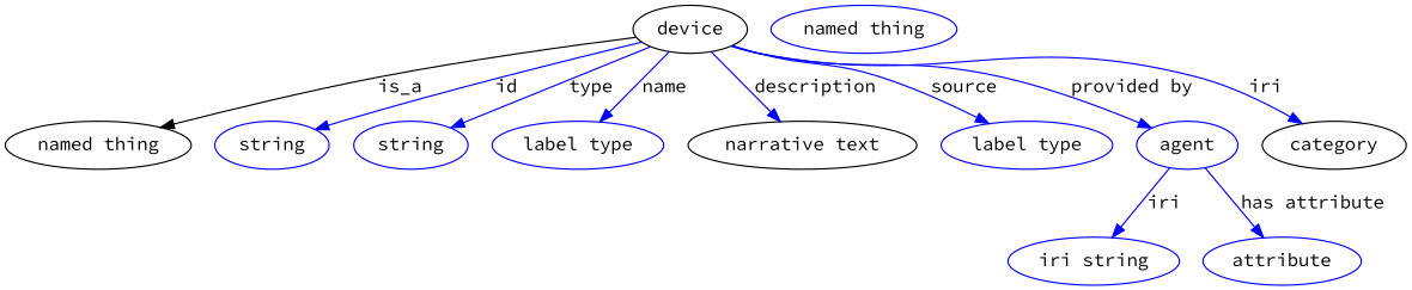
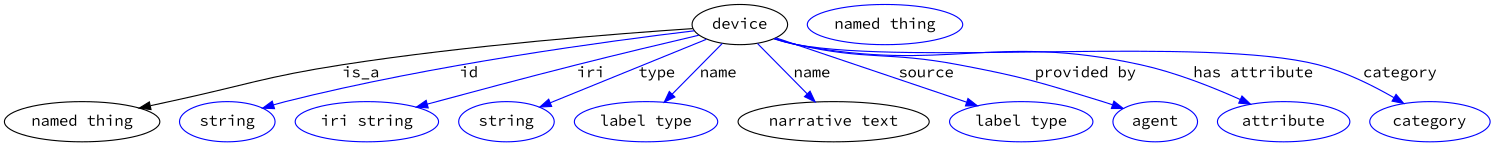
  digraph {
    fontname="Source Code Pro"
    node [fontname="Source Code Pro" color=blue]
    edge [fontname="Source Code Pro" color=blue style=solid]
    n1 [height=0.5 label=device width=1.1374 color=""]
    "named thing" [height=0.5 width=1.9318 color=""]
    n3 [height=0.5 label=string width=1.0652]
    n4 [height=0.5 label="iri string" width=1.2277]
    n5 [height=0.5 label=string width=1.0652]
    n6 [height=0.5 label="label type" width=1.5707]
    n7 [color=black height=0.5 label="narrative text" width=2.0943]
    n8 [height=0.5 label="label type" width=1.5707]
    n9 [height=0.5 label=agent width=1.0291]
    n10 [height=0.5 label=attribute width=1.4443]
-   category [height=0.5 width=1.4443 color=""]
+   category [height=0.5 width=1.4443]
    n12 [height=0.5 label="named thing" width=1.9318]
    n1 -> "named thing" [label=is_a color="" style=""]
    n1 -> n3 [label=id]
-   n9 -> n4 [label=iri]
+   n1 -> n4 [label=iri]
    n1 -> n5 [label=type]
    n1 -> n6 [label=name]
-   n1 -> n7 [label=description]
+   n1 -> n7 [label=name]
    n1 -> n8 [label=source]
    n1 -> n9 [label="provided by"]
-   n9 -> n10 [label="has attribute"]
-   n1 -> category [label=iri]
+   n1 -> n10 [label="has attribute"]
+   n1 -> category [label=category]
  }
